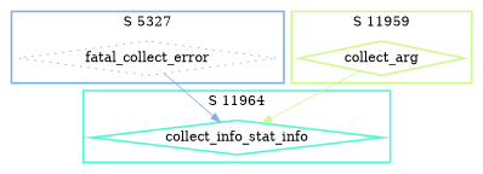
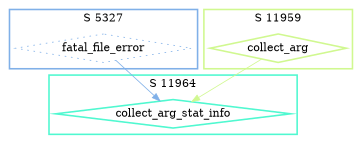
  digraph {
    node [shape=diamond style=bold]
-   n1 [color="#80B0E8" label=fatal_collect_error style=dotted]
-   n2 [color="#50F8D0" label=collect_info_stat_info]
+   n1 [color="#80B0E8" label=fatal_file_error style=dotted]
+   n2 [color="#50F8D0" label=collect_arg_stat_info]
    n3 [color="#D0F890" label=collect_arg]
    subgraph cluster_1 {
      color="#80B0E8"
      label="S 5327"
      style=bold
      n1
    }
    subgraph cluster_2 {
      color="#50F8D0"
      label="S 11964"
      style=bold
      n2
    }
    subgraph cluster_3 {
      color="#D0F890"
      label="S 11959"
      style=bold
      n3
    }
    n1 -> n2 [color="#80B0E8"]
    n3 -> n2 [color="#D0F890"]
  }
